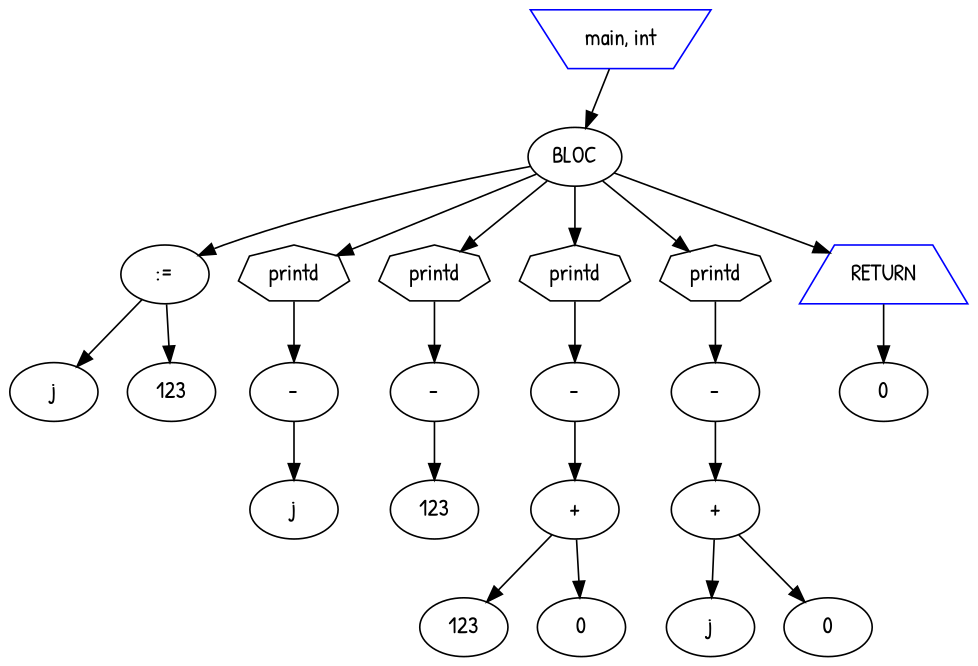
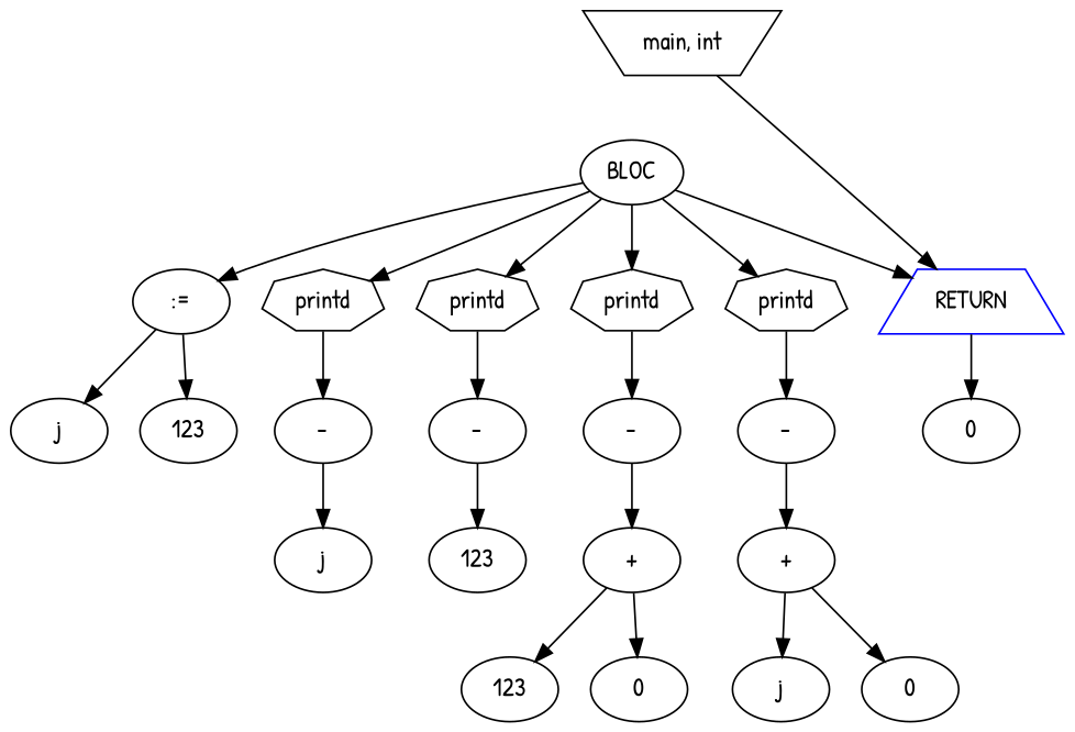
  digraph {
    fontname="Patrick Hand"
    node [fontname="Patrick Hand"]
    edge [fontname="Patrick Hand"]
-   n1 [color=blue label="main, int" shape=invtrapezium]
+   n1 [color=black label="main, int" shape=invtrapezium]
    n2 [label=BLOC]
    n3 [label=":="]
    n4 [label=printd shape=septagon]
    n5 [label=printd shape=septagon]
    n6 [label=printd shape=septagon]
    n7 [label=printd shape=septagon]
    n8 [color=blue label=RETURN shape=trapezium]
    n9 [label=j]
    n10 [label=123]
    n11 [label="-"]
    n12 [label="-"]
    n13 [label="-"]
    n14 [label="-"]
    n15 [label=0]
    n16 [label=j]
    n17 [label=123]
    n18 [label="+"]
    n19 [label=123]
    n20 [label=0]
    n21 [label="+"]
    n22 [label=j]
    n23 [label=0]
-   n1 -> n2
+   n1 -> n8
    n2 -> n3
    n2 -> n4
    n2 -> n5
    n2 -> n6
    n2 -> n7
    n2 -> n8
    n3 -> n9
    n3 -> n10
    n4 -> n11
    n5 -> n12
    n6 -> n13
    n7 -> n14
    n8 -> n15
    n11 -> n16
    n12 -> n17
    n13 -> n18
    n14 -> n21
    n18 -> n19
    n18 -> n20
    n21 -> n22
    n21 -> n23
  }
